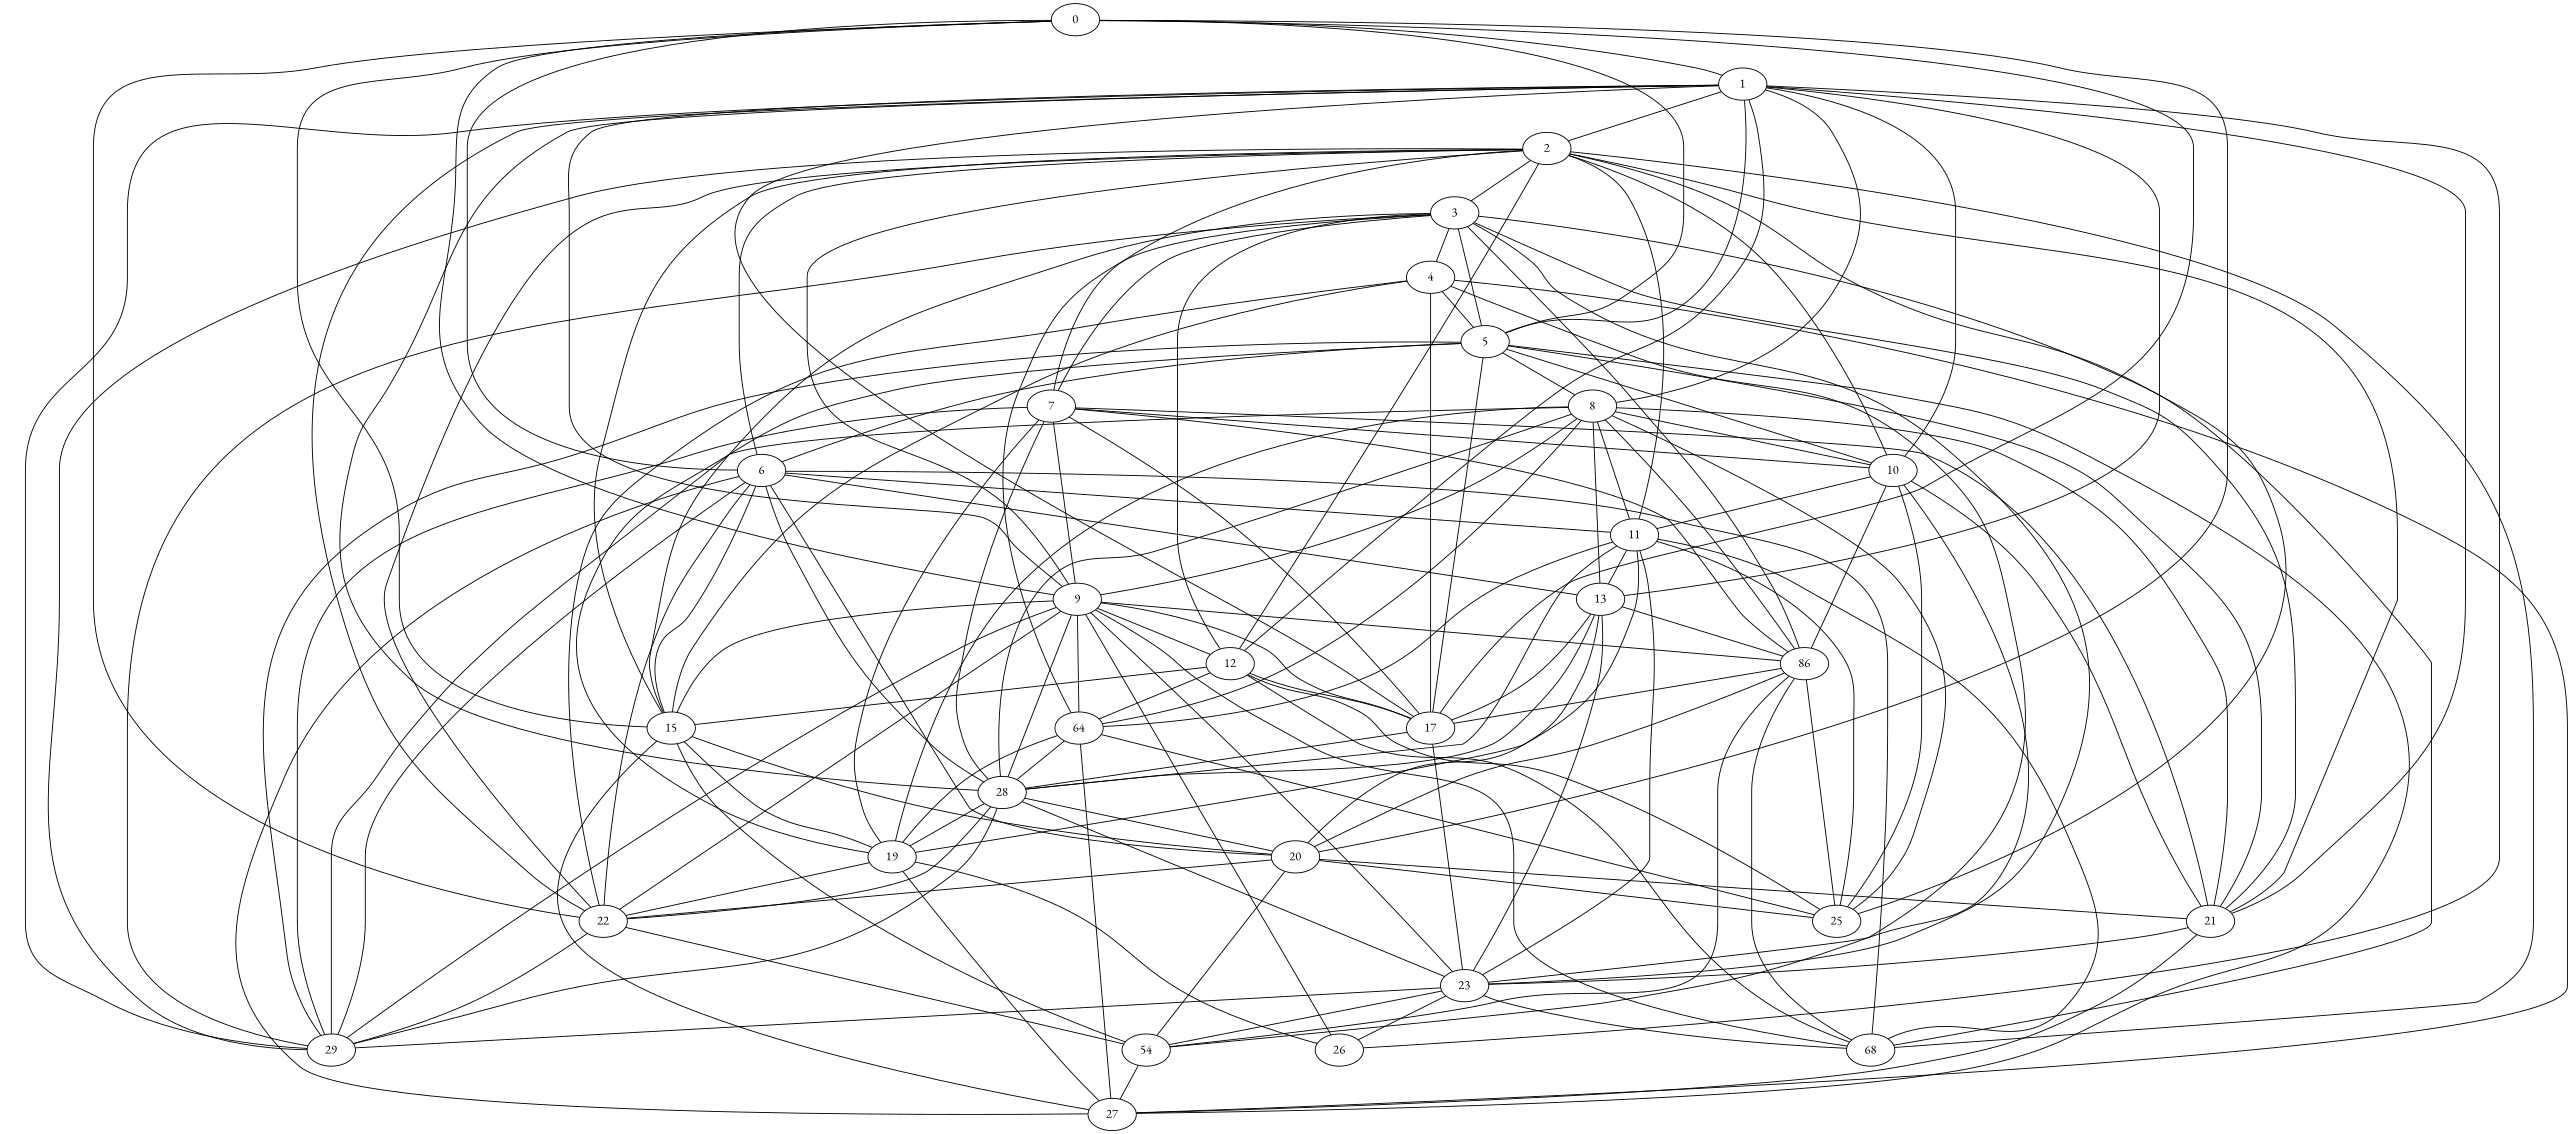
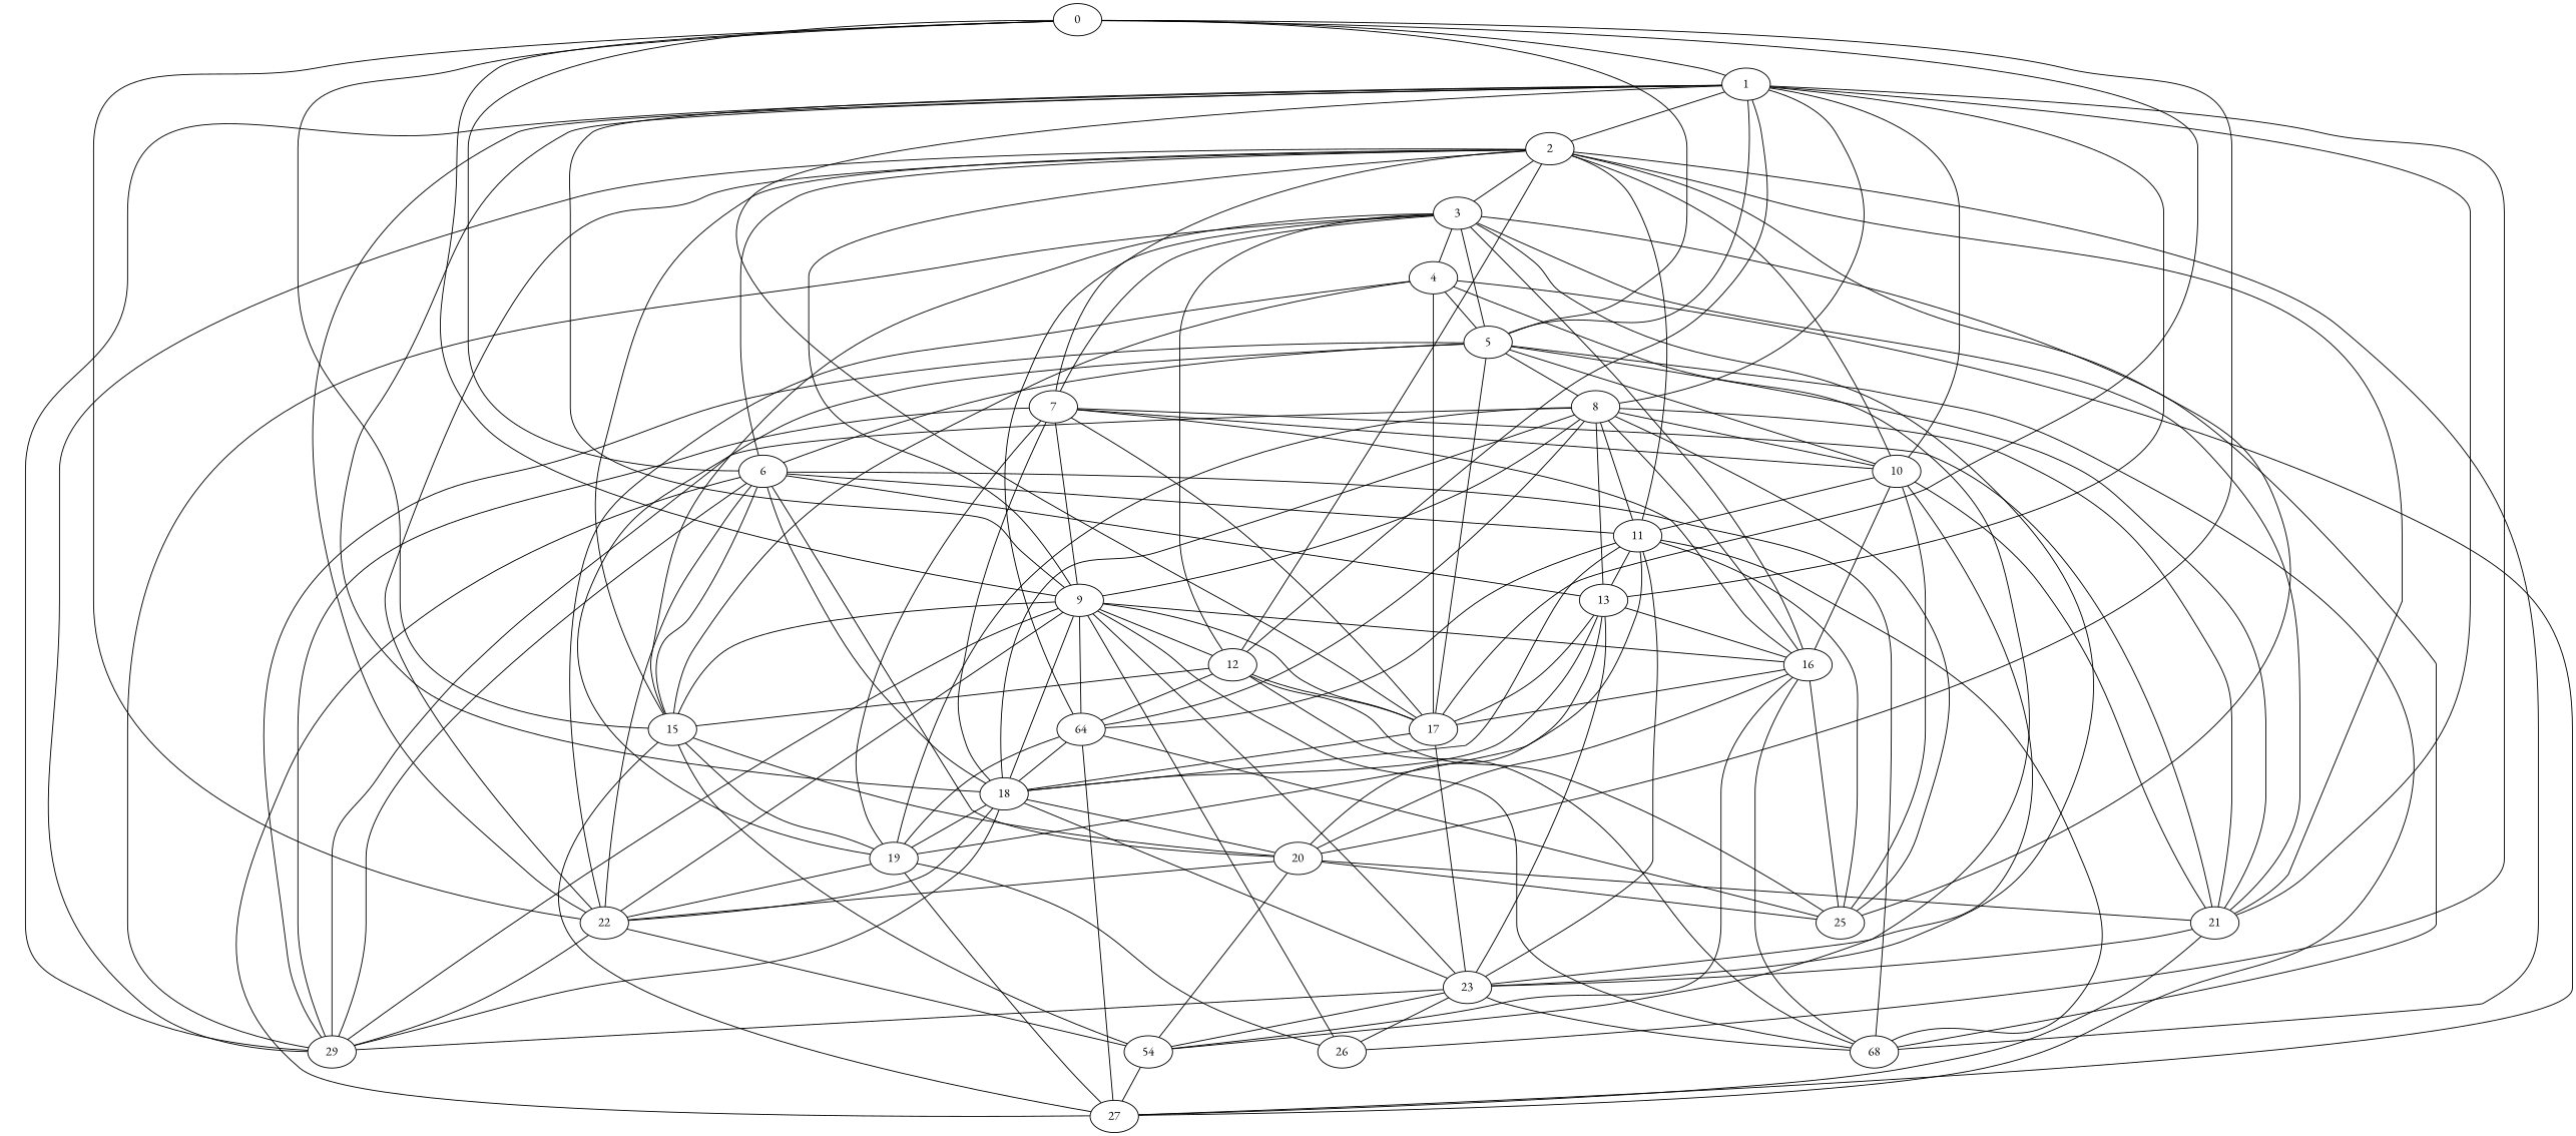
  graph {
    fontname="EB Garamond"
    node [fontname="EB Garamond"]
    edge [fontname="EB Garamond"]
    0
    1
    5
    6
    9
    15
    17
    22
    20
-   18 [label=28]
+   18
    2
    8
    10
    12
    13
    21
    26
    29
    27
    19
    11
    n22 [label=68]
    n23 [label=64]
-   16 [label=86]
+   16
    23
    n26 [label=54]
    3
    7
    25
    4
    0 -- 1
    0 -- 5
    0 -- 6
    0 -- 9
    0 -- 15
    0 -- 17
    0 -- 22
    0 -- 20
    1 -- 5
    1 -- 9
    1 -- 17
    1 -- 22
    1 -- 18
    1 -- 2
    1 -- 8
    1 -- 10
    1 -- 12
    1 -- 13
    1 -- 21
    1 -- 26
    1 -- 29
    5 -- 6
    5 -- 17
    5 -- 8
    5 -- 10
    5 -- 21
    5 -- 29
    5 -- 27
    5 -- 19
    6 -- 15
    6 -- 22
    6 -- 20
    6 -- 18
    6 -- 13
    6 -- 29
    6 -- 27
    6 -- 11
    6 -- n22
    9 -- 15
    9 -- 17
    9 -- 22
    9 -- 18
    9 -- 12
    9 -- 26
    9 -- 29
    9 -- n22
    9 -- n23
    9 -- 16
    9 -- 23
    15 -- 20
    15 -- 27
    15 -- 19
    15 -- n26
    17 -- 18
    17 -- 23
    22 -- 29
    22 -- n26
    20 -- 22
    20 -- 21
    20 -- n26
    20 -- 25
    18 -- 22
    18 -- 20
    18 -- 29
    18 -- 19
    18 -- 23
    2 -- 6
    2 -- 9
    2 -- 15
    2 -- 22
    2 -- 10
    2 -- 12
    2 -- 21
    2 -- 29
    2 -- 11
    2 -- n22
    2 -- 3
    2 -- 7
    2 -- 25
    8 -- 9
    8 -- 18
    8 -- 10
    8 -- 13
    8 -- 21
    8 -- 29
    8 -- 19
    8 -- 11
    8 -- n23
    8 -- 16
    8 -- 25
    10 -- 21
    10 -- 11
    10 -- 16
    10 -- n26
    10 -- 25
    12 -- 15
    12 -- 17
    12 -- n22
    12 -- n23
    12 -- 25
    13 -- 17
    13 -- 20
    13 -- 18
    13 -- 16
    13 -- 23
    21 -- 27
    21 -- 23
    19 -- 22
    19 -- 26
    19 -- 27
    11 -- 18
    11 -- 13
    11 -- 19
    11 -- n22
    11 -- n23
    11 -- 23
    11 -- 25
    n23 -- 18
    n23 -- 27
    n23 -- 19
    n23 -- 25
    16 -- 17
    16 -- 20
    16 -- n22
    16 -- n26
    16 -- 25
    23 -- 26
    23 -- 29
    23 -- n22
    23 -- n26
    n26 -- 27
    3 -- 5
    3 -- 15
    3 -- 12
    3 -- 21
    3 -- 29
    3 -- n22
    3 -- n23
    3 -- 16
    3 -- 23
    3 -- 7
    3 -- 4
    7 -- 9
    7 -- 17
    7 -- 18
    7 -- 10
    7 -- 21
    7 -- 29
    7 -- 19
    7 -- 16
    4 -- 5
    4 -- 15
    4 -- 17
    4 -- 22
    4 -- 27
    4 -- 23
  }
